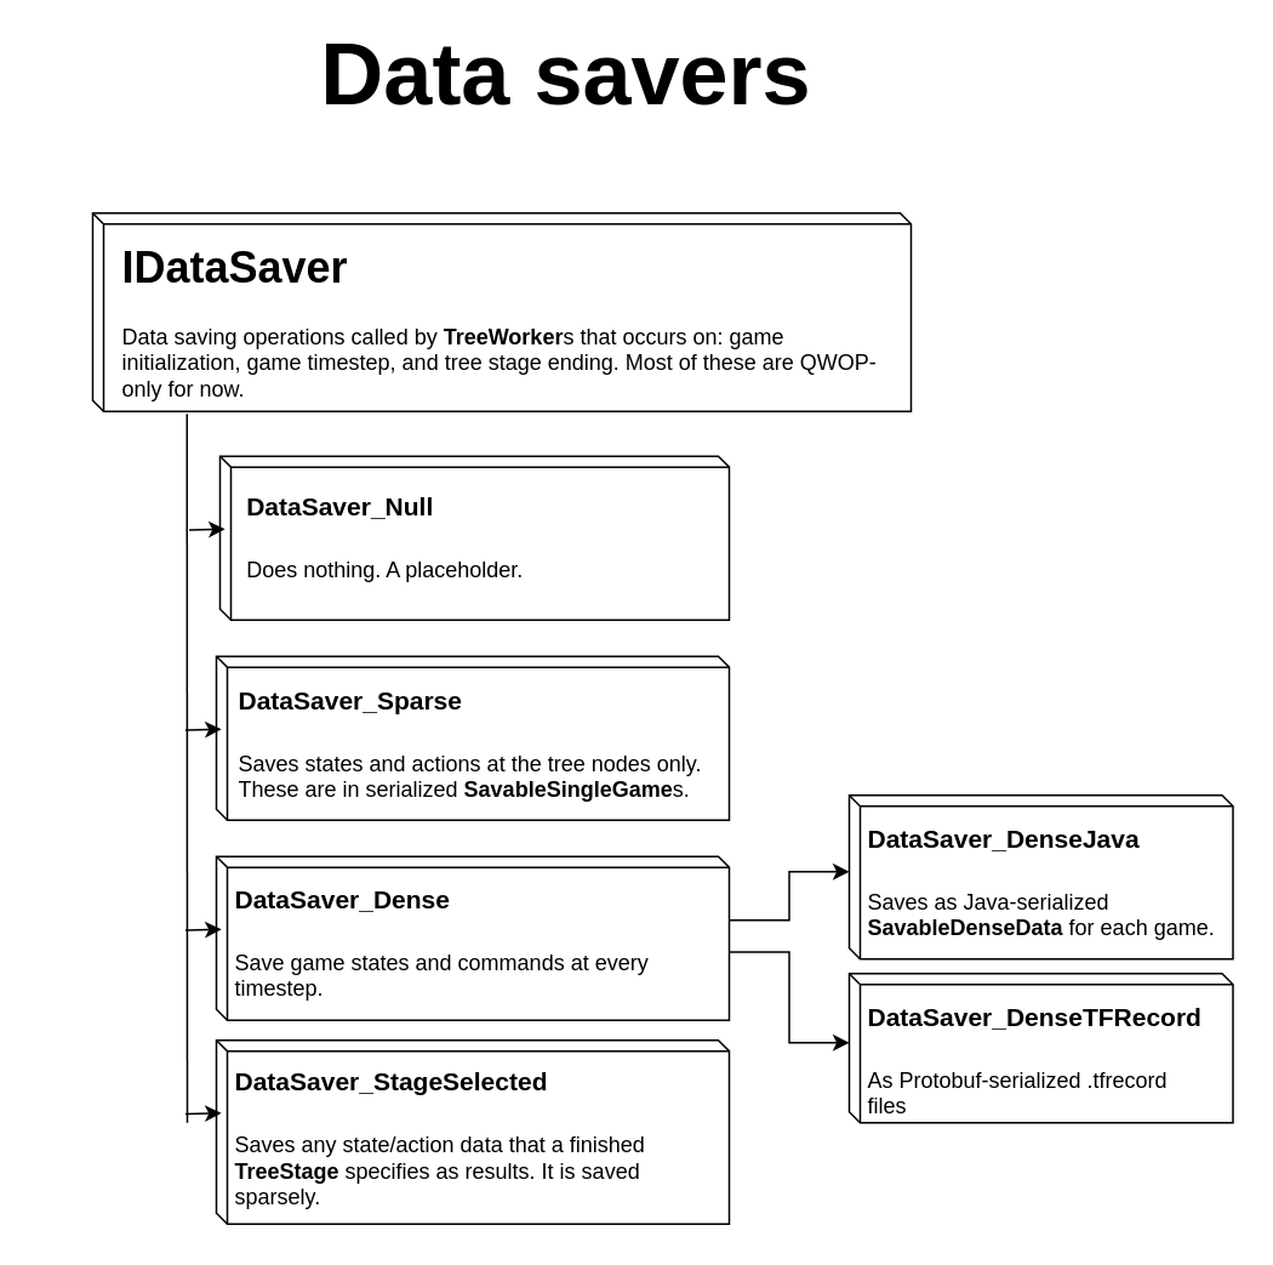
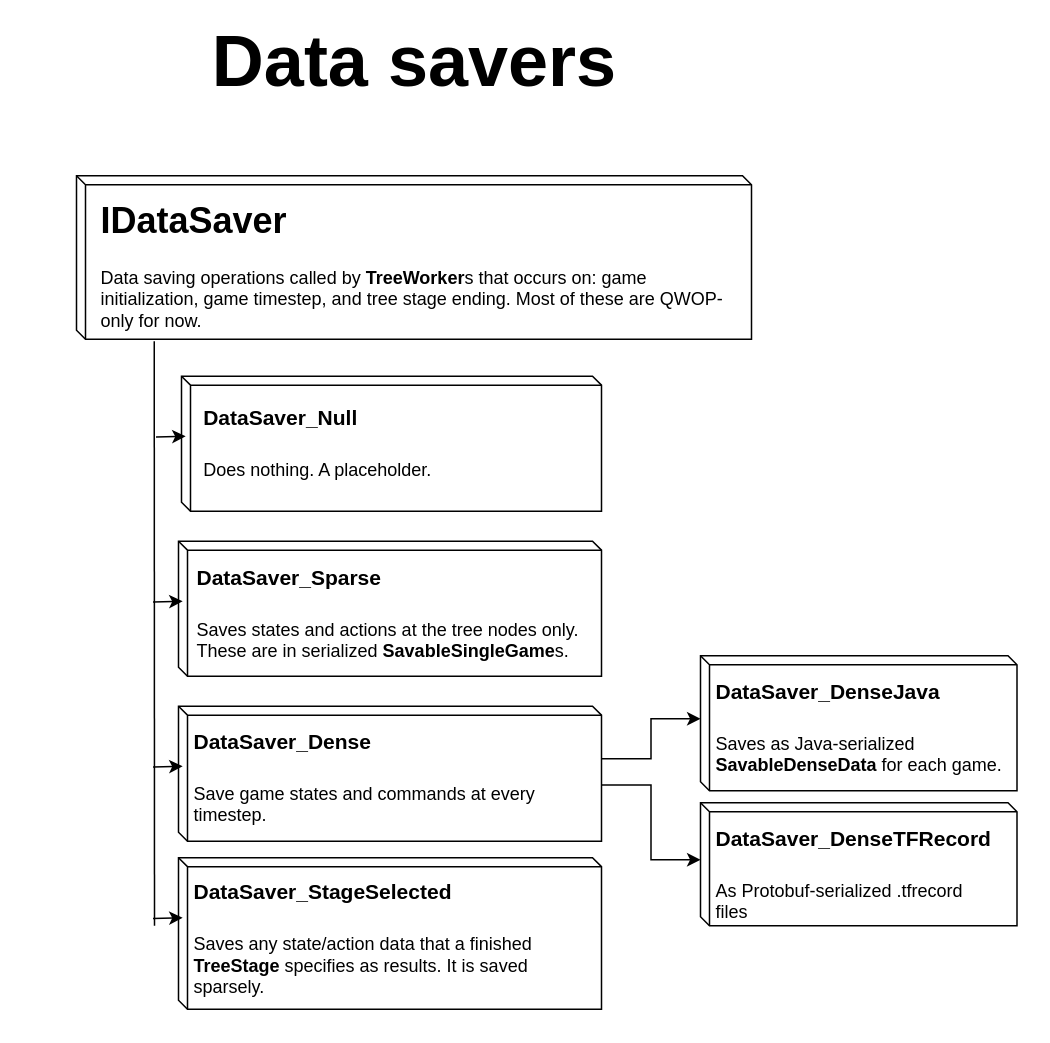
  <mxCell id="0" />
  <mxCell id="1" parent="0" />
- <mxCell id="2" value="&lt;font style=&quot;font-size: 48px&quot;&gt;&lt;b&gt;Data savers&lt;/b&gt;&lt;/font&gt;" style="text;html=1;strokeColor=none;fillColor=none;align=center;verticalAlign=middle;whiteSpace=wrap;rounded=0;" vertex="1" parent="1"><mxGeometry x="55.5" y="20" width="510" height="40" as="geometry" /></mxCell>
+ <mxCell id="2" value="&lt;font style=&quot;font-size: 48px&quot;&gt;&lt;b&gt;Data savers&lt;/b&gt;&lt;/font&gt;" style="text;html=1;strokeColor=none;fillColor=none;align=center;verticalAlign=middle;whiteSpace=wrap;rounded=0;" vertex="1" parent="1"><mxGeometry x="20.5" y="20" width="510" height="40" as="geometry" /></mxCell>
  <mxCell id="3" value="" style="shape=cube;whiteSpace=wrap;html=1;boundedLbl=1;backgroundOutline=1;size=6;" vertex="1" parent="1"><mxGeometry x="50.5" y="116.5" width="450" height="109" as="geometry" /></mxCell>
  <mxCell id="4" value="&lt;h1&gt;IDataSaver&lt;/h1&gt;&lt;p&gt;Data saving operations called by &lt;b&gt;TreeWorker&lt;/b&gt;s that occurs on: game initialization, game timestep, and tree stage ending. Most of these are QWOP-only for now.&lt;/p&gt;&lt;p&gt;&lt;br&gt;&lt;/p&gt;&lt;p&gt;&lt;b&gt;&lt;br&gt;&lt;/b&gt;&lt;/p&gt;" style="text;html=1;strokeColor=none;fillColor=none;spacing=5;spacingTop=-20;whiteSpace=wrap;overflow=hidden;rounded=0;" vertex="1" parent="1"><mxGeometry x="61.5" y="126.5" width="439" height="99" as="geometry" /></mxCell>
  <mxCell id="5" value="" style="shape=cube;whiteSpace=wrap;html=1;boundedLbl=1;backgroundOutline=1;size=6;" vertex="1" parent="1"><mxGeometry x="120.5" y="250.118" width="280" height="90" as="geometry" /></mxCell>
  <mxCell id="6" value="" style="endArrow=classic;html=1;entryX=0;entryY=0;entryDx=0;entryDy=39.5;entryPerimeter=0;" edge="1" parent="1"><mxGeometry width="50" height="50" relative="1" as="geometry"><mxPoint x="103.5" y="290.618" as="sourcePoint" /><mxPoint x="123.265" y="290.206" as="targetPoint" /></mxGeometry></mxCell>
  <mxCell id="7" value="" style="shape=cube;whiteSpace=wrap;html=1;boundedLbl=1;backgroundOutline=1;size=6;" vertex="1" parent="1"><mxGeometry x="118.5" y="360.118" width="282" height="90" as="geometry" /></mxCell>
  <mxCell id="8" value="" style="endArrow=classic;html=1;entryX=0;entryY=0;entryDx=0;entryDy=39.5;entryPerimeter=0;" edge="1" parent="1"><mxGeometry width="50" height="50" relative="1" as="geometry"><mxPoint x="101.5" y="400.618" as="sourcePoint" /><mxPoint x="121.265" y="400.206" as="targetPoint" /></mxGeometry></mxCell>
  <mxCell id="9" value="" style="shape=cube;whiteSpace=wrap;html=1;boundedLbl=1;backgroundOutline=1;size=6;" vertex="1" parent="1"><mxGeometry x="118.5" y="470.118" width="282" height="90" as="geometry" /></mxCell>
  <mxCell id="10" value="" style="endArrow=classic;html=1;entryX=0;entryY=0;entryDx=0;entryDy=39.5;entryPerimeter=0;" edge="1" parent="1"><mxGeometry width="50" height="50" relative="1" as="geometry"><mxPoint x="101.5" y="510.618" as="sourcePoint" /><mxPoint x="121.265" y="510.206" as="targetPoint" /></mxGeometry></mxCell>
  <mxCell id="11" value="&lt;div style=&quot;text-align: left&quot;&gt;&lt;h1&gt;&lt;span style=&quot;font-size: 14px&quot;&gt;DataSaver_Sparse&lt;/span&gt;&lt;/h1&gt;&lt;/div&gt;&lt;div style=&quot;text-align: left&quot;&gt;Saves states and actions at the tree nodes only. These are in serialized &lt;b&gt;SavableSingleGame&lt;/b&gt;s.&lt;b&gt;&amp;nbsp;&lt;/b&gt;&lt;/div&gt;" style="text;html=1;strokeColor=none;fillColor=none;align=center;verticalAlign=middle;whiteSpace=wrap;rounded=0;" vertex="1" parent="1"><mxGeometry x="129.5" y="371.118" width="271" height="50" as="geometry" /></mxCell>
  <mxCell id="12" style="edgeStyle=orthogonalEdgeStyle;rounded=0;orthogonalLoop=1;jettySize=auto;html=1;exitX=1;exitY=0.5;exitDx=0;exitDy=0;entryX=0;entryY=0;entryDx=0;entryDy=42;entryPerimeter=0;" edge="1" parent="1" source="14" target="20"><mxGeometry relative="1" as="geometry" /></mxCell>
  <mxCell id="13" style="edgeStyle=orthogonalEdgeStyle;rounded=0;orthogonalLoop=1;jettySize=auto;html=1;exitX=1;exitY=0.75;exitDx=0;exitDy=0;entryX=0;entryY=0;entryDx=0;entryDy=38;entryPerimeter=0;" edge="1" parent="1" source="14" target="22"><mxGeometry relative="1" as="geometry" /></mxCell>
  <mxCell id="14" value="&lt;div style=&quot;text-align: left&quot;&gt;&lt;h1&gt;&lt;span style=&quot;font-size: 14px&quot;&gt;DataSaver_Dense&lt;/span&gt;&lt;/h1&gt;&lt;/div&gt;&lt;div style=&quot;text-align: left&quot;&gt;Save game states and commands at every timestep.&lt;/div&gt;" style="text;html=1;strokeColor=none;fillColor=none;align=center;verticalAlign=middle;whiteSpace=wrap;rounded=0;" vertex="1" parent="1"><mxGeometry x="127.5" y="470.118" width="273" height="70" as="geometry" /></mxCell>
  <mxCell id="15" value="" style="shape=cube;whiteSpace=wrap;html=1;boundedLbl=1;backgroundOutline=1;size=6;" vertex="1" parent="1"><mxGeometry x="118.5" y="571.118" width="282" height="101" as="geometry" /></mxCell>
  <mxCell id="16" value="" style="endArrow=classic;html=1;entryX=0;entryY=0;entryDx=0;entryDy=39.5;entryPerimeter=0;" edge="1" parent="1"><mxGeometry width="50" height="50" relative="1" as="geometry"><mxPoint x="101.5" y="611.618" as="sourcePoint" /><mxPoint x="121.265" y="611.206" as="targetPoint" /></mxGeometry></mxCell>
  <mxCell id="17" value="&lt;div style=&quot;text-align: left&quot;&gt;&lt;h1&gt;&lt;span style=&quot;font-size: 14px&quot;&gt;DataSaver_StageSelected&lt;/span&gt;&lt;/h1&gt;&lt;/div&gt;&lt;div style=&quot;text-align: left&quot;&gt;Saves any state/action data that a finished &lt;b&gt;TreeStage &lt;/b&gt;specifies as results. It is saved sparsely.&lt;/div&gt;&lt;div style=&quot;text-align: left&quot;&gt;&lt;b&gt;&lt;br&gt;&lt;/b&gt;&lt;/div&gt;" style="text;html=1;strokeColor=none;fillColor=none;align=center;verticalAlign=middle;whiteSpace=wrap;rounded=0;" vertex="1" parent="1"><mxGeometry x="127.5" y="583.118" width="274" height="73" as="geometry" /></mxCell>
  <mxCell id="18" value="" style="endArrow=none;html=1;entryX=0.093;entryY=1.013;entryDx=0;entryDy=0;entryPerimeter=0;" edge="1" parent="1" target="4"><mxGeometry width="50" height="50" relative="1" as="geometry"><mxPoint x="102.5" y="616.5" as="sourcePoint" /><mxPoint x="111.5" y="240" as="targetPoint" /></mxGeometry></mxCell>
  <mxCell id="19" value="&lt;div style=&quot;text-align: left&quot;&gt;&lt;h1&gt;&lt;span style=&quot;font-size: 14px&quot;&gt;DataSaver_Null&lt;/span&gt;&lt;/h1&gt;&lt;/div&gt;&lt;div style=&quot;text-align: left&quot;&gt;Does nothing. A placeholder.&lt;/div&gt;" style="text;html=1;strokeColor=none;fillColor=none;align=center;verticalAlign=middle;whiteSpace=wrap;rounded=0;" vertex="1" parent="1"><mxGeometry x="131" y="256.5" width="161" height="50" as="geometry" /></mxCell>
  <mxCell id="20" value="" style="shape=cube;whiteSpace=wrap;html=1;boundedLbl=1;backgroundOutline=1;size=6;" vertex="1" parent="1"><mxGeometry x="466.5" y="436.5" width="211" height="90" as="geometry" /></mxCell>
  <mxCell id="21" value="&lt;div style=&quot;text-align: left&quot;&gt;&lt;h1&gt;&lt;span style=&quot;font-size: 14px&quot;&gt;DataSaver_DenseJava&lt;/span&gt;&lt;/h1&gt;&lt;/div&gt;&lt;div style=&quot;text-align: left&quot;&gt;Saves as Java-serialized &lt;b&gt;SavableDenseData &lt;/b&gt;for each game.&lt;/div&gt;" style="text;html=1;strokeColor=none;fillColor=none;align=center;verticalAlign=middle;whiteSpace=wrap;rounded=0;" vertex="1" parent="1"><mxGeometry x="475.5" y="436.5" width="202" height="70" as="geometry" /></mxCell>
  <mxCell id="22" value="" style="shape=cube;whiteSpace=wrap;html=1;boundedLbl=1;backgroundOutline=1;size=6;" vertex="1" parent="1"><mxGeometry x="466.5" y="534.5" width="211" height="82" as="geometry" /></mxCell>
  <mxCell id="23" value="&lt;div style=&quot;text-align: left&quot;&gt;&lt;h1&gt;&lt;span style=&quot;font-size: 14px&quot;&gt;DataSaver_DenseTFRecord&lt;/span&gt;&lt;/h1&gt;&lt;/div&gt;&lt;div style=&quot;text-align: left&quot;&gt;As Protobuf-serialized .tfrecord files&amp;nbsp;&lt;/div&gt;" style="text;html=1;strokeColor=none;fillColor=none;align=center;verticalAlign=middle;whiteSpace=wrap;rounded=0;" vertex="1" parent="1"><mxGeometry x="475.5" y="534.5" width="192" height="70" as="geometry" /></mxCell>
